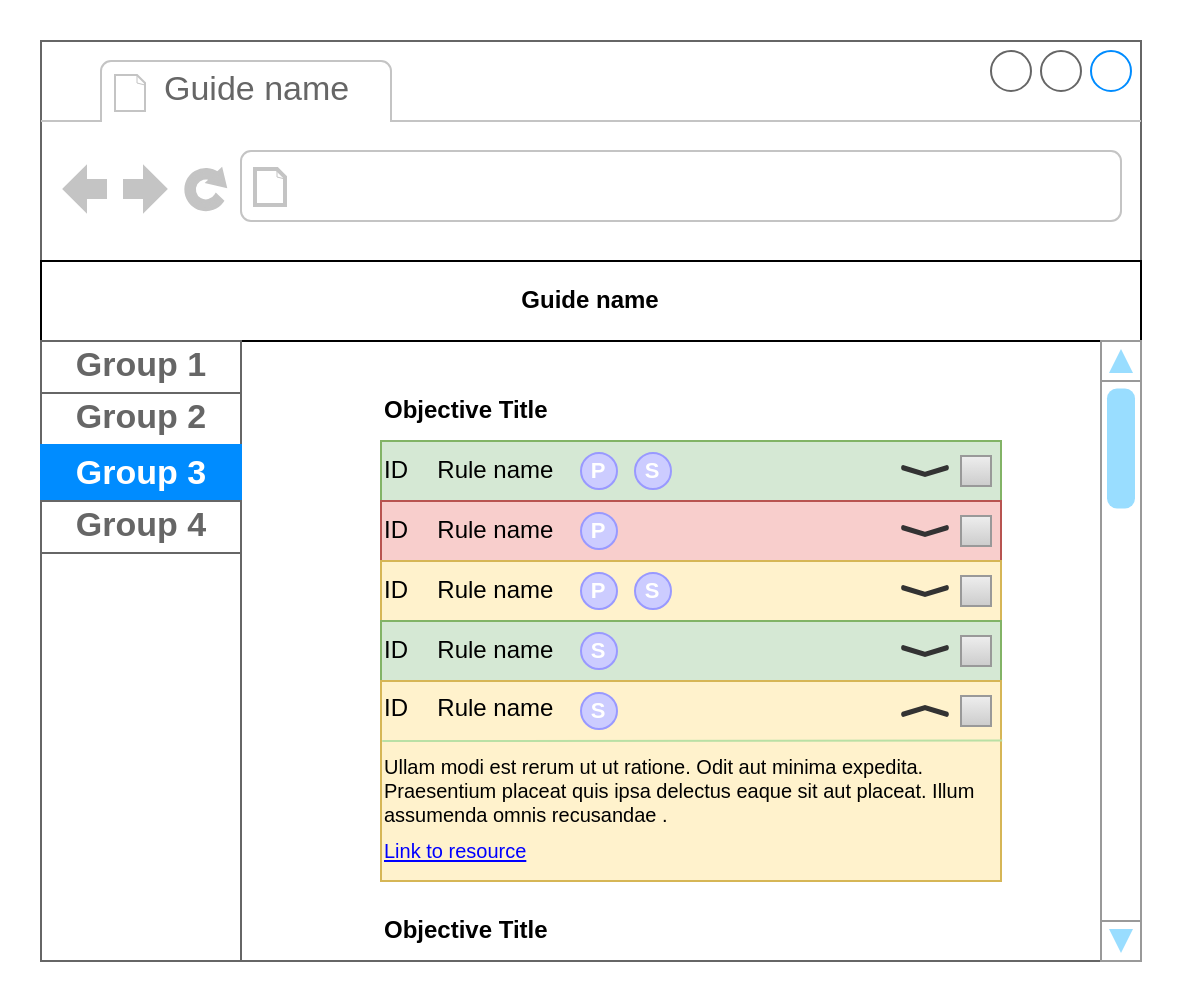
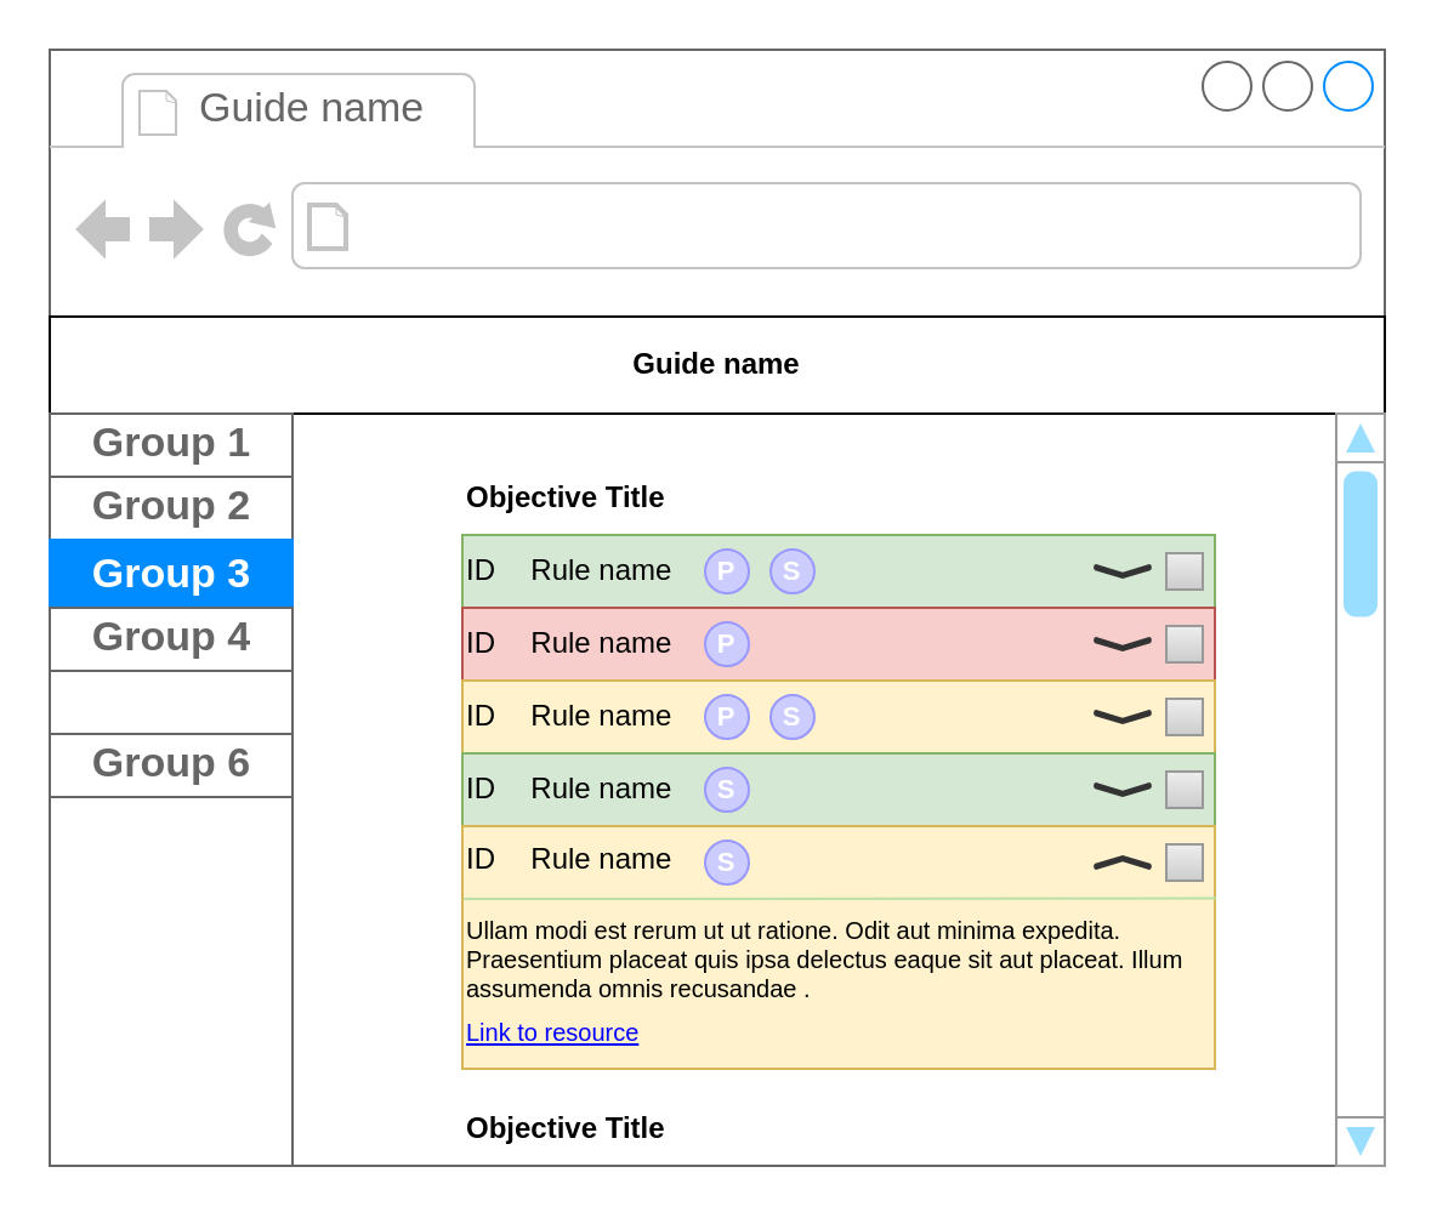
  <mxCell id="0" />
  <mxCell id="1" parent="0" />
  <mxCell id="2" value="" style="strokeWidth=1;shadow=0;dashed=0;align=center;html=1;shape=mxgraph.mockup.containers.browserWindow;rSize=0;strokeColor=#666666;strokeColor2=#008cff;strokeColor3=#c4c4c4;mainText=,;recursiveResize=0;" vertex="1" parent="1"><mxGeometry x="20" y="20" width="550" height="460" as="geometry" /></mxCell>
  <mxCell id="3" value="Guide name" style="strokeWidth=1;shadow=0;dashed=0;align=center;html=1;shape=mxgraph.mockup.containers.anchor;fontSize=17;fontColor=#666666;align=left;" vertex="1" parent="2"><mxGeometry x="60" y="12" width="110" height="26" as="geometry" /></mxCell>
  <mxCell id="4" value="Guide name" style="rounded=0;whiteSpace=wrap;html=1;fontStyle=1" vertex="1" parent="2"><mxGeometry y="110" width="550" height="40" as="geometry" /></mxCell>
  <mxCell id="5" value="" style="strokeWidth=1;shadow=0;dashed=0;align=center;html=1;shape=mxgraph.mockup.containers.rrect;rSize=0;strokeColor=#666666;" vertex="1" parent="2"><mxGeometry y="150" width="100" height="310" as="geometry" /></mxCell>
  <mxCell id="6" value="Group 1" style="strokeColor=inherit;fillColor=inherit;gradientColor=inherit;strokeWidth=1;shadow=0;dashed=0;align=center;html=1;shape=mxgraph.mockup.containers.rrect;rSize=0;fontSize=17;fontColor=#666666;fontStyle=1;resizeWidth=1;" vertex="1" parent="5"><mxGeometry width="100" height="26" relative="1" as="geometry" /></mxCell>
  <mxCell id="7" value="Group 2" style="strokeColor=inherit;fillColor=inherit;gradientColor=inherit;strokeWidth=1;shadow=0;dashed=0;align=center;html=1;shape=mxgraph.mockup.containers.rrect;rSize=0;fontSize=17;fontColor=#666666;fontStyle=1;resizeWidth=1;" vertex="1" parent="5"><mxGeometry width="100" height="26" relative="1" as="geometry"><mxPoint y="26" as="offset" /></mxGeometry></mxCell>
  <mxCell id="8" value="Group 3" style="strokeWidth=1;shadow=0;dashed=0;align=center;html=1;shape=mxgraph.mockup.containers.rrect;rSize=0;fontSize=17;fontColor=#ffffff;fontStyle=1;fillColor=#008cff;strokeColor=#008cff;resizeWidth=1;" vertex="1" parent="5"><mxGeometry width="100" height="30" relative="1" as="geometry"><mxPoint y="52" as="offset" /></mxGeometry></mxCell>
  <mxCell id="9" value="Group 4" style="strokeColor=inherit;fillColor=inherit;gradientColor=inherit;strokeWidth=1;shadow=0;dashed=0;align=center;html=1;shape=mxgraph.mockup.containers.rrect;rSize=0;fontSize=17;fontColor=#666666;fontStyle=1;resizeWidth=1;" vertex="1" parent="5"><mxGeometry y="1" width="100" height="26" relative="1" as="geometry"><mxPoint y="-230" as="offset" /></mxGeometry></mxCell>
+ <mxCell id="10" value="Group 6" style="strokeColor=inherit;fillColor=inherit;gradientColor=inherit;strokeWidth=1;shadow=0;dashed=0;align=center;html=1;shape=mxgraph.mockup.containers.rrect;rSize=0;fontSize=17;fontColor=#666666;fontStyle=1;resizeWidth=1;" vertex="1" parent="5"><mxGeometry y="132" width="100" height="26" as="geometry" /></mxCell>
  <mxCell id="11" value="" style="rounded=0;whiteSpace=wrap;html=1;" vertex="1" parent="2"><mxGeometry x="170" y="200" width="310" height="220" as="geometry" /></mxCell>
  <mxCell id="12" value="" style="verticalLabelPosition=bottom;shadow=0;dashed=0;align=center;html=1;verticalAlign=top;strokeWidth=1;shape=mxgraph.mockup.navigation.scrollBar;strokeColor=#999999;barPos=98.21;fillColor2=#99ddff;strokeColor2=none;direction=north;" vertex="1" parent="2"><mxGeometry x="530" y="150" width="20" height="310" as="geometry" /></mxCell>
  <mxCell id="13" value="Objective Title" style="text;html=1;align=left;verticalAlign=middle;resizable=0;points=[];autosize=1;strokeColor=none;fillColor=none;fontStyle=1" vertex="1" parent="2"><mxGeometry x="170" y="170" width="110" height="30" as="geometry" /></mxCell>
  <mxCell id="14" value="ID&lt;span style=&quot;white-space: pre;&quot;&gt;&#09;&lt;/span&gt;Rule name" style="rounded=0;whiteSpace=wrap;html=1;align=left;fillColor=#d5e8d4;strokeColor=#82b366;" vertex="1" parent="2"><mxGeometry x="170" y="200" width="310" height="30" as="geometry" /></mxCell>
  <mxCell id="15" value="" style="strokeWidth=1;shadow=0;dashed=0;align=center;html=1;shape=mxgraph.mockup.forms.rrect;rSize=0;fillColor=#eeeeee;strokeColor=#999999;gradientColor=#cccccc;align=left;spacingLeft=4;fontSize=17;fontColor=#666666;labelPosition=right;" vertex="1" parent="2"><mxGeometry x="460" y="207.5" width="15" height="15" as="geometry" /></mxCell>
  <mxCell id="16" value="" style="html=1;verticalLabelPosition=bottom;labelBackgroundColor=#ffffff;verticalAlign=top;shadow=0;dashed=0;strokeWidth=2;shape=mxgraph.ios7.misc.expand;fillColor=#333333;rotation=-180;" vertex="1" parent="2"><mxGeometry x="430" y="212" width="24" height="6" as="geometry" /></mxCell>
  <mxCell id="17" value="ID&lt;span style=&quot;white-space: pre;&quot;&gt;&#09;&lt;/span&gt;Rule name" style="rounded=0;whiteSpace=wrap;html=1;align=left;fillColor=#f8cecc;strokeColor=#b85450;" vertex="1" parent="2"><mxGeometry x="170" y="230" width="310" height="30" as="geometry" /></mxCell>
  <mxCell id="18" value="" style="strokeWidth=1;shadow=0;dashed=0;align=center;html=1;shape=mxgraph.mockup.forms.rrect;rSize=0;fillColor=#eeeeee;strokeColor=#999999;gradientColor=#cccccc;align=left;spacingLeft=4;fontSize=17;fontColor=#666666;labelPosition=right;" vertex="1" parent="2"><mxGeometry x="460" y="237.5" width="15" height="15" as="geometry" /></mxCell>
  <mxCell id="19" value="" style="html=1;verticalLabelPosition=bottom;labelBackgroundColor=#ffffff;verticalAlign=top;shadow=0;dashed=0;strokeWidth=2;shape=mxgraph.ios7.misc.expand;fillColor=#333333;rotation=-180;" vertex="1" parent="2"><mxGeometry x="430" y="242" width="24" height="6" as="geometry" /></mxCell>
  <mxCell id="20" value="ID&lt;span style=&quot;white-space: pre;&quot;&gt;&#09;&lt;/span&gt;Rule name" style="rounded=0;whiteSpace=wrap;html=1;align=left;fillColor=#fff2cc;strokeColor=#d6b656;" vertex="1" parent="2"><mxGeometry x="170" y="260" width="310" height="30" as="geometry" /></mxCell>
  <mxCell id="21" value="" style="strokeWidth=1;shadow=0;dashed=0;align=center;html=1;shape=mxgraph.mockup.forms.rrect;rSize=0;fillColor=#eeeeee;strokeColor=#999999;gradientColor=#cccccc;align=left;spacingLeft=4;fontSize=17;fontColor=#666666;labelPosition=right;" vertex="1" parent="2"><mxGeometry x="460" y="267.5" width="15" height="15" as="geometry" /></mxCell>
  <mxCell id="22" value="" style="html=1;verticalLabelPosition=bottom;labelBackgroundColor=#ffffff;verticalAlign=top;shadow=0;dashed=0;strokeWidth=2;shape=mxgraph.ios7.misc.expand;fillColor=#333333;rotation=-180;" vertex="1" parent="2"><mxGeometry x="430" y="272" width="24" height="6" as="geometry" /></mxCell>
  <mxCell id="23" value="ID&lt;span style=&quot;white-space: pre;&quot;&gt;&#09;&lt;/span&gt;Rule name" style="rounded=0;whiteSpace=wrap;html=1;align=left;fillColor=#d5e8d4;strokeColor=#82b366;" vertex="1" parent="2"><mxGeometry x="170" y="290" width="310" height="30" as="geometry" /></mxCell>
  <mxCell id="24" value="" style="strokeWidth=1;shadow=0;dashed=0;align=center;html=1;shape=mxgraph.mockup.forms.rrect;rSize=0;fillColor=#eeeeee;strokeColor=#999999;gradientColor=#cccccc;align=left;spacingLeft=4;fontSize=17;fontColor=#666666;labelPosition=right;" vertex="1" parent="2"><mxGeometry x="460" y="297.5" width="15" height="15" as="geometry" /></mxCell>
  <mxCell id="25" value="" style="html=1;verticalLabelPosition=bottom;labelBackgroundColor=#ffffff;verticalAlign=top;shadow=0;dashed=0;strokeWidth=2;shape=mxgraph.ios7.misc.expand;fillColor=#333333;rotation=-180;" vertex="1" parent="2"><mxGeometry x="430" y="302" width="24" height="6" as="geometry" /></mxCell>
  <mxCell id="26" value="ID&lt;span style=&quot;white-space: pre;&quot;&gt;&#09;&lt;/span&gt;Rule name" style="rounded=0;whiteSpace=wrap;html=1;align=left;fillColor=#fff2cc;strokeColor=#d6b656;verticalAlign=top;" vertex="1" parent="2"><mxGeometry x="170" y="320" width="310" height="100" as="geometry" /></mxCell>
  <mxCell id="27" value="" style="strokeWidth=1;shadow=0;dashed=0;align=center;html=1;shape=mxgraph.mockup.forms.rrect;rSize=0;fillColor=#eeeeee;strokeColor=#999999;gradientColor=#cccccc;align=left;spacingLeft=4;fontSize=17;fontColor=#666666;labelPosition=right;verticalAlign=top;" vertex="1" parent="2"><mxGeometry x="460" y="327.5" width="15" height="15" as="geometry" /></mxCell>
  <mxCell id="28" value="" style="html=1;verticalLabelPosition=bottom;labelBackgroundColor=#ffffff;verticalAlign=top;shadow=0;dashed=0;strokeWidth=2;shape=mxgraph.ios7.misc.expand;fillColor=#333333;rotation=0;" vertex="1" parent="2"><mxGeometry x="430" y="332" width="24" height="6" as="geometry" /></mxCell>
  <mxCell id="29" value="" style="endArrow=none;html=1;rounded=0;exitX=0.002;exitY=0.3;exitDx=0;exitDy=0;entryX=1.002;entryY=0.297;entryDx=0;entryDy=0;exitPerimeter=0;entryPerimeter=0;strokeColor=#B9E0A5;" edge="1" parent="2" source="26" target="26"><mxGeometry width="50" height="50" relative="1" as="geometry"><mxPoint x="310" y="310" as="sourcePoint" /><mxPoint x="360" y="260" as="targetPoint" /></mxGeometry></mxCell>
  <mxCell id="30" value="&lt;div style=&quot;font-size: 10px;&quot;&gt;Ullam modi est rerum ut ut ratione. Odit aut minima expedita. Praesentium placeat quis ipsa delectus eaque sit aut placeat. Illum assumenda omnis recusandae .&lt;/div&gt;" style="text;html=1;strokeColor=none;fillColor=none;align=left;verticalAlign=middle;whiteSpace=wrap;rounded=0;" vertex="1" parent="2"><mxGeometry x="170" y="350" width="310" height="50" as="geometry" /></mxCell>
  <mxCell id="31" value="Link to resource" style="shape=rectangle;strokeColor=none;fillColor=none;linkText=;fontSize=10;fontColor=#0000ff;fontStyle=4;html=1;align=left;verticalAlign=middle;" vertex="1" parent="2"><mxGeometry x="170" y="390" width="150" height="30" as="geometry" /></mxCell>
  <mxCell id="32" value="S" style="ellipse;whiteSpace=wrap;html=1;aspect=fixed;fillColor=#CCCCFF;strokeColor=#9999FF;fontColor=#FFFFFF;fontStyle=1;fontSize=11;verticalAlign=middle;labelBorderColor=none;" vertex="1" parent="2"><mxGeometry x="297" y="206" width="18" height="18" as="geometry" /></mxCell>
  <mxCell id="33" value="P" style="ellipse;whiteSpace=wrap;html=1;aspect=fixed;fillColor=#CCCCFF;strokeColor=#9999FF;fontColor=#FFFFFF;fontStyle=1;fontSize=11;verticalAlign=middle;labelBorderColor=none;" vertex="1" parent="2"><mxGeometry x="270" y="206" width="18" height="18" as="geometry" /></mxCell>
  <mxCell id="34" value="P" style="ellipse;whiteSpace=wrap;html=1;aspect=fixed;fillColor=#CCCCFF;strokeColor=#9999FF;fontColor=#FFFFFF;fontStyle=1;fontSize=11;verticalAlign=middle;labelBorderColor=none;" vertex="1" parent="2"><mxGeometry x="270" y="236" width="18" height="18" as="geometry" /></mxCell>
  <mxCell id="35" value="S" style="ellipse;whiteSpace=wrap;html=1;aspect=fixed;fillColor=#CCCCFF;strokeColor=#9999FF;fontColor=#FFFFFF;fontStyle=1;fontSize=11;verticalAlign=middle;labelBorderColor=none;" vertex="1" parent="2"><mxGeometry x="297" y="266" width="18" height="18" as="geometry" /></mxCell>
  <mxCell id="36" value="P" style="ellipse;whiteSpace=wrap;html=1;aspect=fixed;fillColor=#CCCCFF;strokeColor=#9999FF;fontColor=#FFFFFF;fontStyle=1;fontSize=11;verticalAlign=middle;labelBorderColor=none;" vertex="1" parent="2"><mxGeometry x="270" y="266" width="18" height="18" as="geometry" /></mxCell>
  <mxCell id="37" value="S" style="ellipse;whiteSpace=wrap;html=1;aspect=fixed;fillColor=#CCCCFF;strokeColor=#9999FF;fontColor=#FFFFFF;fontStyle=1;fontSize=11;verticalAlign=middle;labelBorderColor=none;" vertex="1" parent="2"><mxGeometry x="270" y="296" width="18" height="18" as="geometry" /></mxCell>
  <mxCell id="38" value="S" style="ellipse;whiteSpace=wrap;html=1;aspect=fixed;fillColor=#CCCCFF;strokeColor=#9999FF;fontColor=#FFFFFF;fontStyle=1;fontSize=11;verticalAlign=middle;labelBorderColor=none;" vertex="1" parent="2"><mxGeometry x="270" y="326" width="18" height="18" as="geometry" /></mxCell>
  <mxCell id="39" value="Objective Title" style="text;html=1;align=left;verticalAlign=middle;resizable=0;points=[];autosize=1;strokeColor=none;fillColor=none;fontStyle=1" vertex="1" parent="2"><mxGeometry x="170" y="430" width="110" height="30" as="geometry" /></mxCell>
